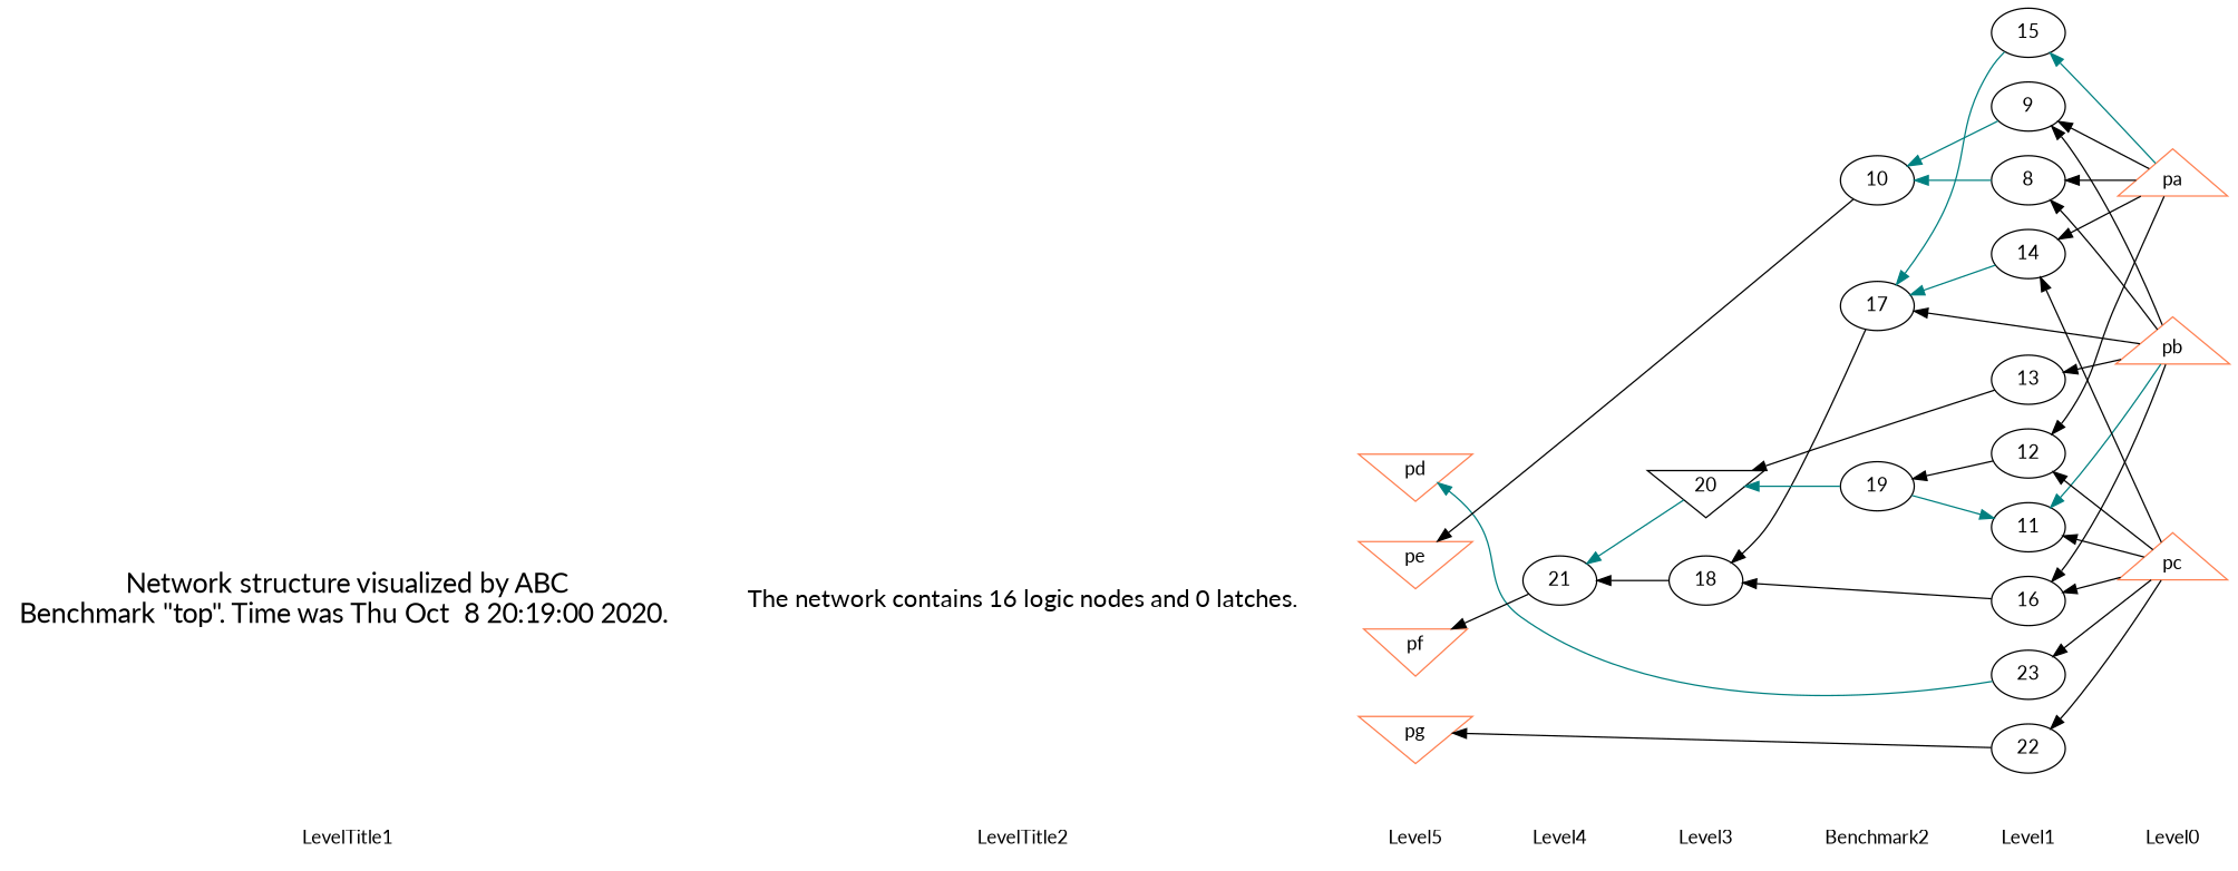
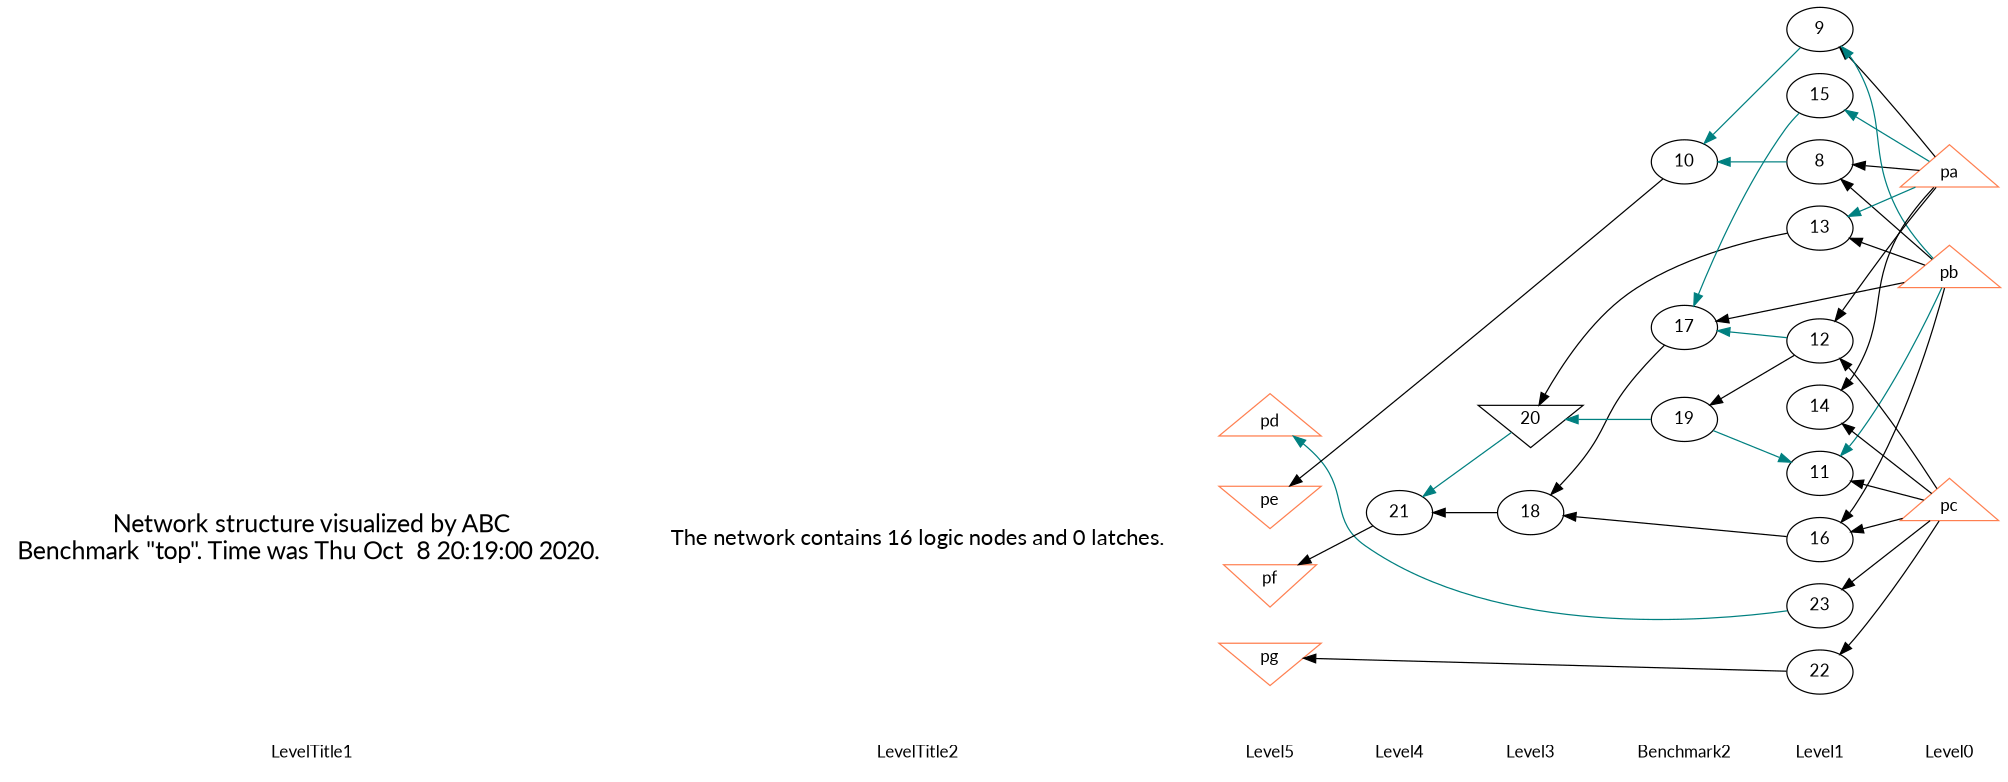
  digraph {
    fontname=Lato
    rankdir=LR
    node [fontname=Lato shape=ellipse]
    edge [dir=back fontname=Lato style=solid color=black]
    LevelTitle1 [shape=plaintext]
    LevelTitle2 [shape=plaintext]
    Level5 [shape=plaintext]
    Level4 [shape=plaintext]
    Level3 [shape=plaintext]
    n6 [label=Benchmark2 shape=plaintext]
    Level1 [shape=plaintext]
    Level0 [shape=plaintext]
    n9 [fontsize=20 label="Network structure visualized by ABC\nBenchmark \"top\". Time was Thu Oct  8 20:19:00 2020. " shape=plaintext]
    n10 [fontsize=18 label="The network contains 16 logic nodes and 0 latches.\n" shape=plaintext]
-   n11 [color=coral fillcolor=coral label=pd shape=invtriangle]
+   n11 [color=coral fillcolor=coral label=pd shape=triangle]
    n12 [color=coral fillcolor=coral label=pe shape=invtriangle]
    n13 [color=coral fillcolor=coral label=pf shape=invtriangle]
    n14 [color=coral fillcolor=coral label=pg shape=invtriangle]
    n15 [label="21\n"]
    n16 [label="18\n"]
    n17 [label="20\n" shape=invtriangle]
    n18 [label="10\n"]
    n19 [label="17\n"]
    n20 [label="19\n"]
    n21 [label="8\n"]
    n22 [label="9\n"]
    n23 [label="11\n"]
    n24 [label="12\n"]
    n25 [label="13\n"]
    n26 [label="14\n"]
    n27 [label="15\n"]
    n28 [label="16\n"]
    n29 [label="22\n"]
    n30 [label="23\n"]
    n31 [color=coral fillcolor=coral label=pa shape=triangle]
    n32 [color=coral fillcolor=coral label=pb shape=triangle]
    n33 [color=coral fillcolor=coral label=pc shape=triangle]
    subgraph sub_1 {
      LevelTitle1
      LevelTitle2
      Level5
      Level4
      Level3
      n6
      Level1
      Level0
    }
    subgraph sub_2 {
      rank=same
      LevelTitle1
      n9
    }
    subgraph sub_3 {
      rank=same
      LevelTitle2
      n10
    }
    subgraph sub_4 {
      rank=same
      Level5
      n11
      n12
      n13
      n14
    }
    subgraph sub_5 {
      rank=same
      Level4
      n15
    }
    subgraph sub_6 {
      rank=same
      Level3
      n16
      n17
    }
    subgraph sub_7 {
      rank=same
      n6
      n18
      n19
      n20
    }
    subgraph sub_8 {
      rank=same
      Level1
      n21
      n22
      n23
      n24
      n25
      n26
      n27
      n28
      n29
      n30
    }
    subgraph sub_9 {
      rank=same
      Level0
      n31
      n32
      n33
    }
    LevelTitle1 -> LevelTitle2 [style=invis color=""]
    LevelTitle2 -> Level5 [style=invis color=""]
    Level5 -> Level4 [style=invis color=""]
    Level4 -> Level3 [style=invis color=""]
    Level3 -> n6 [style=invis color=""]
    n6 -> Level1 [style=invis color=""]
    Level1 -> Level0 [style=invis color=""]
    n9 -> n10 [style=invis color=""]
    n10 -> n11 [style=invis color=""]
    n10 -> n12 [style=invis color=""]
    n10 -> n13 [style=invis color=""]
    n10 -> n14 [style=invis color=""]
    n11 -> n12 [style=invis color=""]
    n11 -> n30 [color=teal]
    n12 -> n13 [style=invis color=""]
    n12 -> n18
    n13 -> n14 [style=invis color=""]
    n13 -> n15
    n14 -> n29
    n15 -> n16
    n15 -> n17 [color=teal]
    n16 -> n19
    n16 -> n28
    n17 -> n20 [color=teal]
    n17 -> n25
    n18 -> n21 [color=teal]
    n18 -> n22 [color=teal]
-   n19 -> n26 [color=teal]
+   n19 -> n24 [color=teal]
    n19 -> n27 [color=teal]
    n19 -> n32
    n20 -> n24
    n21 -> n31
    n21 -> n32
    n22 -> n31
-   n22 -> n32
+   n22 -> n32 [color=teal]
    n23 -> n20 [color=teal]
    n23 -> n32 [color=teal]
    n23 -> n33
    n24 -> n31
    n24 -> n33
+   n25 -> n31 [color=teal]
    n25 -> n32
    n26 -> n31
    n26 -> n33
    n27 -> n31 [color=teal]
    n28 -> n32
    n28 -> n33
    n29 -> n33
    n30 -> n33
  }
